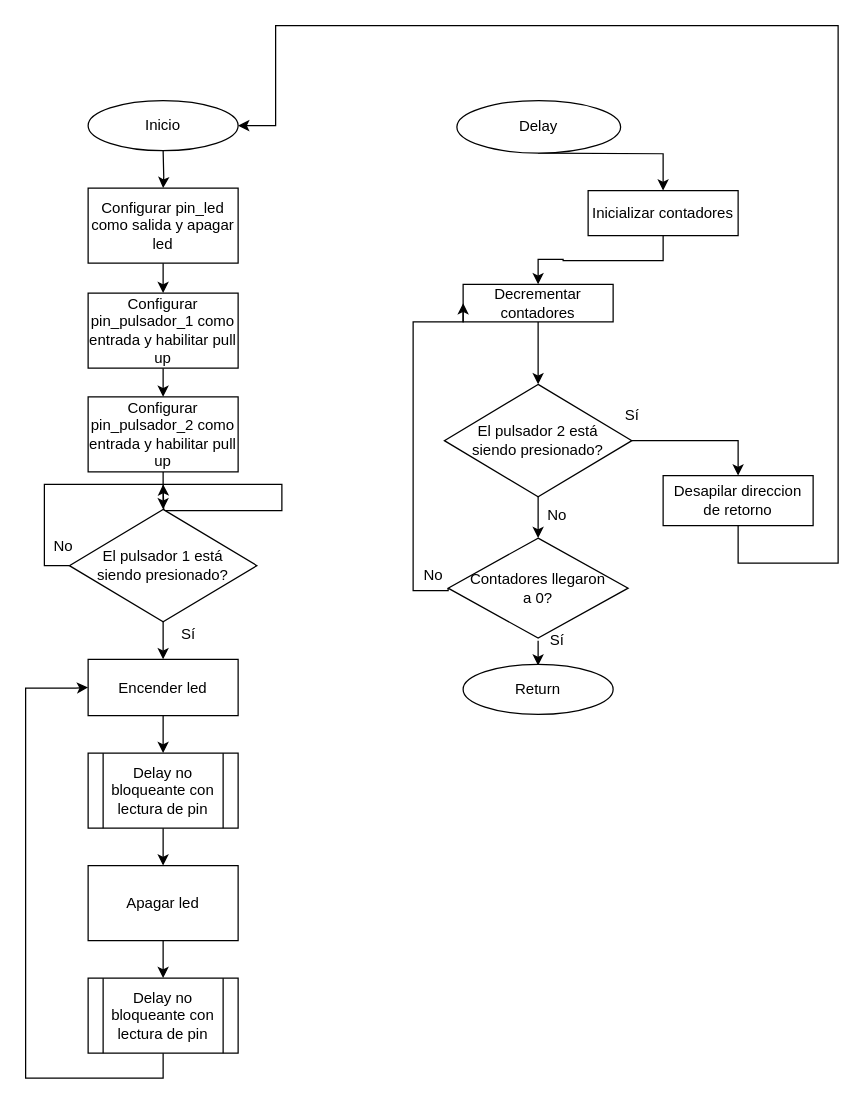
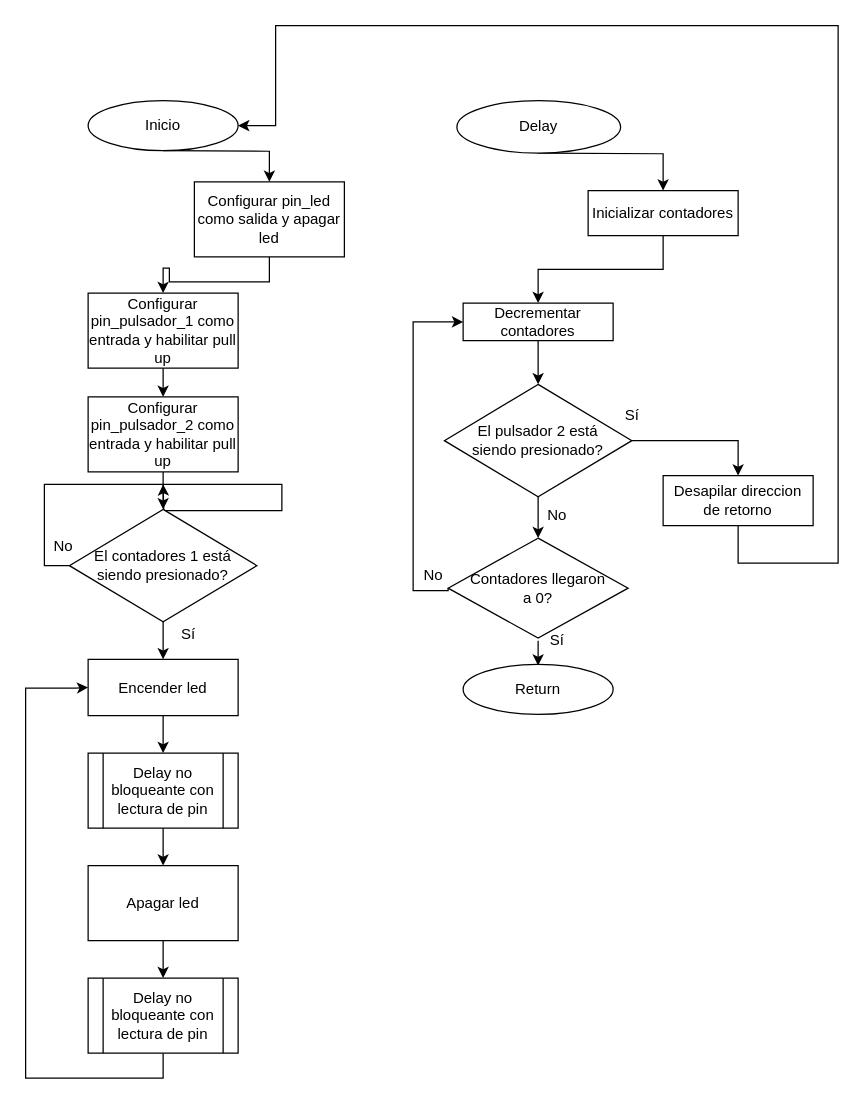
  <mxCell id="0" />
  <mxCell id="1" parent="0" />
  <mxCell id="2" value="" style="edgeStyle=orthogonalEdgeStyle;rounded=0;orthogonalLoop=1;jettySize=auto;html=1;" parent="1" target="4" edge="1"><mxGeometry relative="1" as="geometry"><mxPoint x="130" y="120" as="sourcePoint" /></mxGeometry></mxCell>
  <mxCell id="3" style="edgeStyle=orthogonalEdgeStyle;rounded=0;orthogonalLoop=1;jettySize=auto;html=1;exitX=0.5;exitY=1;exitDx=0;exitDy=0;entryX=0.5;entryY=0;entryDx=0;entryDy=0;" parent="1" source="4" target="22" edge="1"><mxGeometry relative="1" as="geometry" /></mxCell>
- <mxCell id="4" value="Configurar pin_led como salida y apagar led" style="rounded=0;whiteSpace=wrap;html=1;" parent="1" vertex="1"><mxGeometry x="70" y="150" width="120" height="60" as="geometry" /></mxCell>
+ <mxCell id="4" value="Configurar pin_led como salida y apagar led" style="rounded=0;whiteSpace=wrap;html=1;" parent="1" vertex="1"><mxGeometry x="155" y="145" width="120" height="60" as="geometry" /></mxCell>
  <mxCell id="5" value="" style="edgeStyle=orthogonalEdgeStyle;rounded=0;orthogonalLoop=1;jettySize=auto;html=1;" parent="1" source="6" target="8" edge="1"><mxGeometry relative="1" as="geometry" /></mxCell>
  <mxCell id="6" value="Encender led" style="whiteSpace=wrap;html=1;rounded=0;" parent="1" vertex="1"><mxGeometry x="70" y="527" width="120" height="45" as="geometry" /></mxCell>
  <mxCell id="7" value="" style="edgeStyle=orthogonalEdgeStyle;rounded=0;orthogonalLoop=1;jettySize=auto;html=1;" parent="1" source="8" target="10" edge="1"><mxGeometry relative="1" as="geometry" /></mxCell>
  <mxCell id="8" value="Delay no bloqueante con lectura de pin" style="shape=process;whiteSpace=wrap;html=1;backgroundOutline=1;rounded=0;" parent="1" vertex="1"><mxGeometry x="70" y="602" width="120" height="60" as="geometry" /></mxCell>
  <mxCell id="9" value="" style="edgeStyle=orthogonalEdgeStyle;rounded=0;orthogonalLoop=1;jettySize=auto;html=1;" parent="1" source="10" target="12" edge="1"><mxGeometry relative="1" as="geometry" /></mxCell>
  <mxCell id="10" value="Apagar led" style="whiteSpace=wrap;html=1;rounded=0;" parent="1" vertex="1"><mxGeometry x="70" y="692" width="120" height="60" as="geometry" /></mxCell>
  <mxCell id="11" style="edgeStyle=orthogonalEdgeStyle;rounded=0;orthogonalLoop=1;jettySize=auto;html=1;exitX=0.5;exitY=1;exitDx=0;exitDy=0;entryX=0;entryY=0.5;entryDx=0;entryDy=0;" parent="1" source="12" target="6" edge="1"><mxGeometry relative="1" as="geometry"><Array as="points"><mxPoint x="130" y="862" /><mxPoint x="20" y="862" /><mxPoint x="20" y="550" /><mxPoint x="60" y="550" /></Array></mxGeometry></mxCell>
  <mxCell id="12" value="Delay no bloqueante con lectura de pin" style="shape=process;whiteSpace=wrap;html=1;backgroundOutline=1;rounded=0;" parent="1" vertex="1"><mxGeometry x="70" y="782" width="120" height="60" as="geometry" /></mxCell>
  <mxCell id="13" value="Inicio" style="ellipse;whiteSpace=wrap;html=1;rounded=0;" parent="1" vertex="1"><mxGeometry x="70" y="80" width="120" height="40" as="geometry" /></mxCell>
  <mxCell id="14" value="" style="edgeStyle=orthogonalEdgeStyle;rounded=0;orthogonalLoop=1;jettySize=auto;html=1;" parent="1" source="15" target="18" edge="1"><mxGeometry relative="1" as="geometry" /></mxCell>
  <mxCell id="15" value="Configurar pin_pulsador_2 como entrada y habilitar pull up" style="rounded=0;whiteSpace=wrap;html=1;" parent="1" vertex="1"><mxGeometry x="70" y="317" width="120" height="60" as="geometry" /></mxCell>
  <mxCell id="16" value="" style="edgeStyle=orthogonalEdgeStyle;rounded=0;orthogonalLoop=1;jettySize=auto;html=1;entryX=0.5;entryY=0;entryDx=0;entryDy=0;" parent="1" source="18" target="6" edge="1"><mxGeometry relative="1" as="geometry" /></mxCell>
  <mxCell id="17" style="edgeStyle=orthogonalEdgeStyle;rounded=0;orthogonalLoop=1;jettySize=auto;html=1;exitX=0;exitY=0.5;exitDx=0;exitDy=0;" parent="1" source="18" edge="1"><mxGeometry relative="1" as="geometry"><mxPoint x="130" y="387" as="targetPoint" /></mxGeometry></mxCell>
- <mxCell id="18" value="El pulsador 1 está &lt;br&gt;siendo presionado?" style="rhombus;whiteSpace=wrap;html=1;rounded=0;" parent="1" vertex="1"><mxGeometry x="55" y="407" width="150" height="90" as="geometry" /></mxCell>
+ <mxCell id="18" value="El contadores 1 está &lt;br&gt;siendo presionado?" style="rhombus;whiteSpace=wrap;html=1;rounded=0;" parent="1" vertex="1"><mxGeometry x="55" y="407" width="150" height="90" as="geometry" /></mxCell>
  <mxCell id="19" value="No" style="text;html=1;align=center;verticalAlign=middle;resizable=0;points=[];autosize=1;" parent="1" vertex="1"><mxGeometry x="35" y="427" width="30" height="20" as="geometry" /></mxCell>
  <mxCell id="20" value="Sí" style="text;html=1;align=center;verticalAlign=middle;resizable=0;points=[];autosize=1;" parent="1" vertex="1"><mxGeometry x="135" y="497" width="30" height="20" as="geometry" /></mxCell>
  <mxCell id="21" style="edgeStyle=orthogonalEdgeStyle;rounded=0;orthogonalLoop=1;jettySize=auto;html=1;exitX=0.5;exitY=1;exitDx=0;exitDy=0;" parent="1" source="22" target="15" edge="1"><mxGeometry relative="1" as="geometry" /></mxCell>
  <mxCell id="22" value="Configurar pin_pulsador_1 como entrada y habilitar pull up" style="rounded=0;whiteSpace=wrap;html=1;" parent="1" vertex="1"><mxGeometry x="70" y="234" width="120" height="60" as="geometry" /></mxCell>
  <mxCell id="23" value="" style="edgeStyle=orthogonalEdgeStyle;rounded=0;orthogonalLoop=1;jettySize=auto;html=1;" edge="1" parent="1" target="25"><mxGeometry relative="1" as="geometry"><mxPoint x="430" y="122" as="sourcePoint" /></mxGeometry></mxCell>
  <mxCell id="24" value="" style="edgeStyle=orthogonalEdgeStyle;rounded=0;orthogonalLoop=1;jettySize=auto;html=1;" edge="1" parent="1" source="25" target="27"><mxGeometry relative="1" as="geometry" /></mxCell>
  <mxCell id="25" value="&lt;div&gt;Inicializar contadores&lt;/div&gt;" style="rounded=0;whiteSpace=wrap;html=1;" vertex="1" parent="1"><mxGeometry x="470" y="152" width="120" height="36" as="geometry" /></mxCell>
  <mxCell id="26" value="" style="edgeStyle=orthogonalEdgeStyle;rounded=0;orthogonalLoop=1;jettySize=auto;html=1;" edge="1" parent="1" source="27" target="37"><mxGeometry relative="1" as="geometry" /></mxCell>
- <mxCell id="27" value="Decrementar contadores" style="whiteSpace=wrap;html=1;rounded=0;" vertex="1" parent="1"><mxGeometry x="370" y="227" width="120" height="30" as="geometry" /></mxCell>
+ <mxCell id="27" value="Decrementar contadores" style="whiteSpace=wrap;html=1;rounded=0;" vertex="1" parent="1"><mxGeometry x="370" y="242" width="120" height="30" as="geometry" /></mxCell>
  <mxCell id="28" style="edgeStyle=orthogonalEdgeStyle;rounded=0;orthogonalLoop=1;jettySize=auto;html=1;exitX=0;exitY=0.5;exitDx=0;exitDy=0;entryX=0;entryY=0.5;entryDx=0;entryDy=0;" edge="1" parent="1" source="30" target="27"><mxGeometry relative="1" as="geometry"><Array as="points"><mxPoint x="330" y="472" /><mxPoint x="330" y="257" /></Array></mxGeometry></mxCell>
  <mxCell id="29" value="" style="edgeStyle=orthogonalEdgeStyle;rounded=0;orthogonalLoop=1;jettySize=auto;html=1;" edge="1" parent="1"><mxGeometry relative="1" as="geometry"><mxPoint x="430" y="512" as="sourcePoint" /><mxPoint x="430" y="532" as="targetPoint" /></mxGeometry></mxCell>
  <mxCell id="30" value="Contadores llegaron&lt;br&gt;a 0?" style="rhombus;whiteSpace=wrap;html=1;rounded=0;" vertex="1" parent="1"><mxGeometry x="358" y="430" width="144" height="80" as="geometry" /></mxCell>
  <mxCell id="31" value="No" style="text;html=1;align=center;verticalAlign=middle;resizable=0;points=[];autosize=1;" vertex="1" parent="1"><mxGeometry x="331" y="450" width="30" height="20" as="geometry" /></mxCell>
  <mxCell id="32" value="Sí" style="text;html=1;align=center;verticalAlign=middle;resizable=0;points=[];autosize=1;" vertex="1" parent="1"><mxGeometry x="430" y="502" width="30" height="20" as="geometry" /></mxCell>
  <mxCell id="33" value="Return" style="ellipse;whiteSpace=wrap;html=1;rounded=0;" vertex="1" parent="1"><mxGeometry x="370" y="531" width="120" height="40" as="geometry" /></mxCell>
  <mxCell id="34" value="Delay" style="ellipse;whiteSpace=wrap;html=1;rounded=0;" vertex="1" parent="1"><mxGeometry x="365" y="80" width="131" height="42" as="geometry" /></mxCell>
  <mxCell id="35" value="" style="edgeStyle=orthogonalEdgeStyle;rounded=0;orthogonalLoop=1;jettySize=auto;html=1;" edge="1" parent="1" source="37" target="30"><mxGeometry relative="1" as="geometry"><mxPoint x="433" y="432" as="targetPoint" /></mxGeometry></mxCell>
  <mxCell id="36" style="edgeStyle=orthogonalEdgeStyle;rounded=0;orthogonalLoop=1;jettySize=auto;html=1;exitX=1;exitY=0.5;exitDx=0;exitDy=0;entryX=0.5;entryY=0;entryDx=0;entryDy=0;" edge="1" parent="1" source="37" target="42"><mxGeometry relative="1" as="geometry" /></mxCell>
  <mxCell id="37" value="El pulsador 2 está &lt;br&gt;siendo presionado?" style="rhombus;whiteSpace=wrap;html=1;rounded=0;" vertex="1" parent="1"><mxGeometry x="355" y="307" width="150" height="90" as="geometry" /></mxCell>
  <mxCell id="38" value="Sí" style="text;html=1;align=center;verticalAlign=middle;resizable=0;points=[];autosize=1;" vertex="1" parent="1"><mxGeometry x="490" y="322" width="30" height="20" as="geometry" /></mxCell>
  <mxCell id="39" value="No" style="text;html=1;align=center;verticalAlign=middle;resizable=0;points=[];autosize=1;" vertex="1" parent="1"><mxGeometry x="430" y="402" width="30" height="20" as="geometry" /></mxCell>
  <mxCell id="40" style="edgeStyle=orthogonalEdgeStyle;rounded=0;orthogonalLoop=1;jettySize=auto;html=1;exitX=0.5;exitY=1;exitDx=0;exitDy=0;" edge="1" parent="1" source="25" target="25"><mxGeometry relative="1" as="geometry" /></mxCell>
  <mxCell id="41" style="edgeStyle=orthogonalEdgeStyle;rounded=0;orthogonalLoop=1;jettySize=auto;html=1;exitX=0.5;exitY=1;exitDx=0;exitDy=0;entryX=1;entryY=0.5;entryDx=0;entryDy=0;" edge="1" parent="1" source="42"><mxGeometry relative="1" as="geometry"><mxPoint x="190" y="100" as="targetPoint" /><Array as="points"><mxPoint x="590" y="450" /><mxPoint x="670" y="450" /><mxPoint x="670" y="20" /><mxPoint x="220" y="20" /><mxPoint x="220" y="100" /></Array></mxGeometry></mxCell>
  <mxCell id="42" value="Desapilar direccion de retorno" style="rounded=0;whiteSpace=wrap;html=1;" vertex="1" parent="1"><mxGeometry x="530" y="380" width="120" height="40" as="geometry" /></mxCell>
